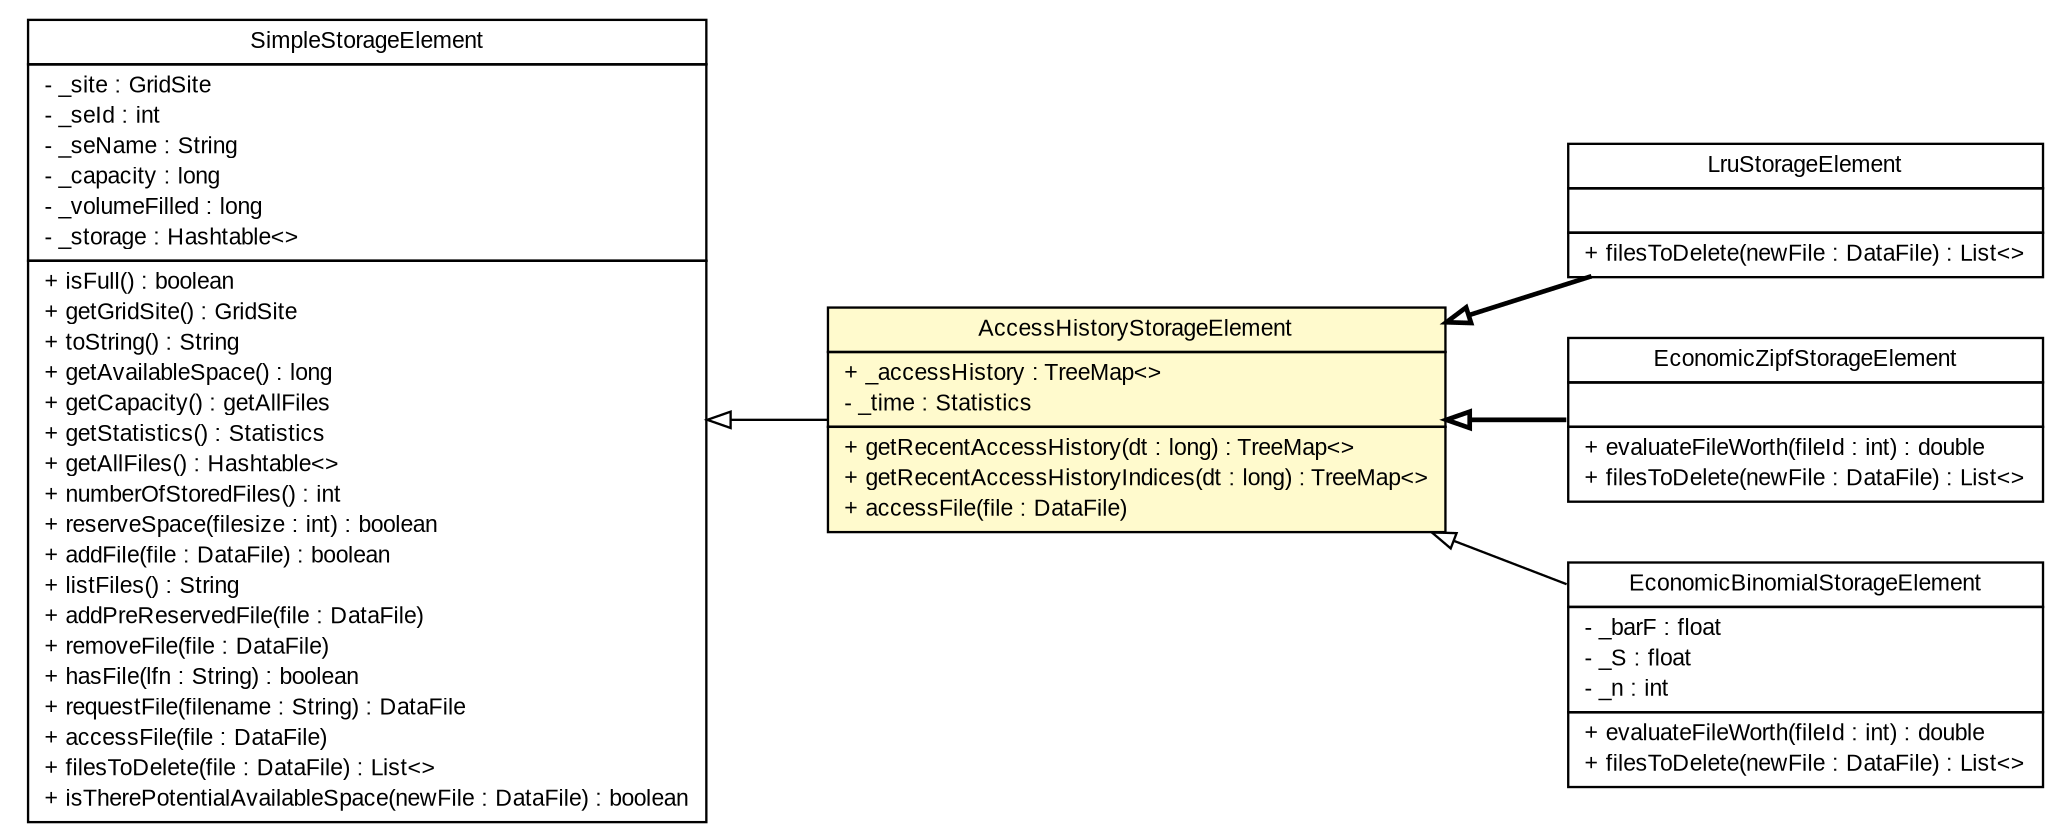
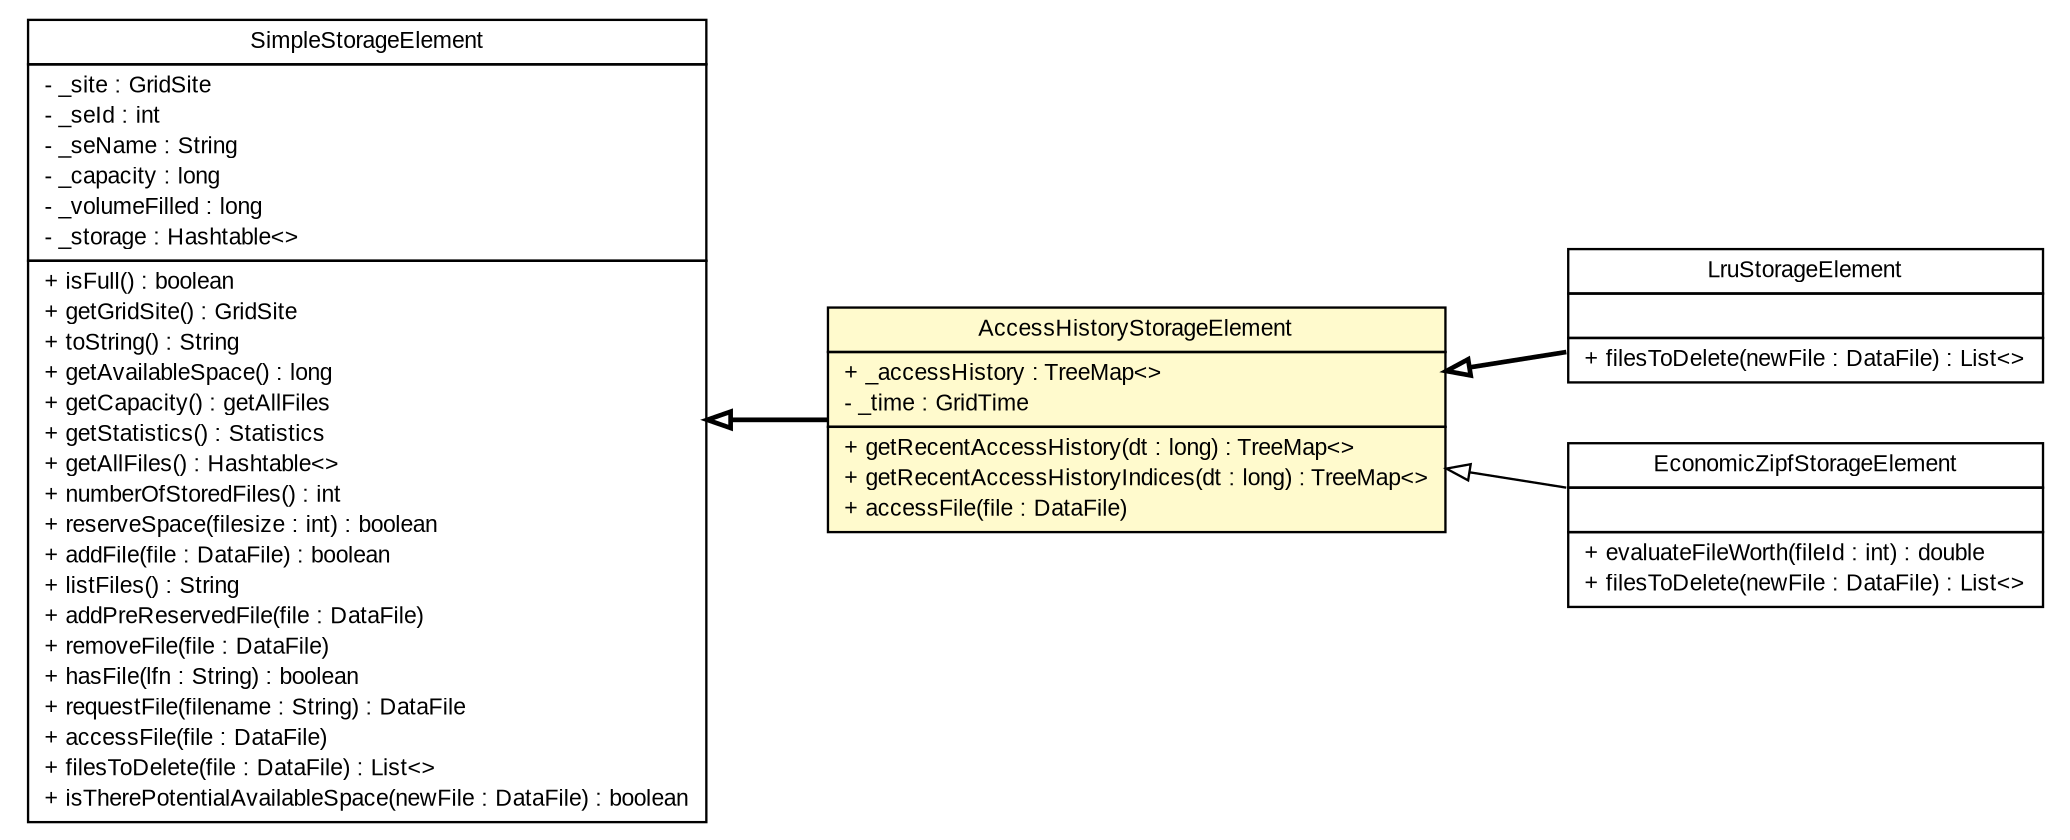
  digraph {
    nodesep=0.25
    rankdir=LR
    ranksep=0.5
    node [fontcolor=black fontname=arial fontsize=10.0 shape=plaintext]
    edge [arrowtail=empty dir=back fontname=arial fontsize=10 headport=p labelfontname=arial labelfontsize=10 style=bold tailport=p]
    n1 [label=<<table title="org.edg.data.replication.optorsim.optor.SimpleStorageElement" border="0" cellborder="1" cellspacing="0" cellpadding="2" port="p" href="./SimpleStorageElement.html"> 		<tr><td><table border="0" cellspacing="0" cellpadding="1"> <tr><td align="center" balign="center"> SimpleStorageElement </td></tr> 		</table></td></tr> 		<tr><td><table border="0" cellspacing="0" cellpadding="1"> <tr><td align="left" balign="left"> - _site : GridSite </td></tr> <tr><td align="left" balign="left"> - _seId : int </td></tr> <tr><td align="left" balign="left"> - _seName : String </td></tr> <tr><td align="left" balign="left"> - _capacity : long </td></tr> <tr><td align="left" balign="left"> - _volumeFilled : long </td></tr> <tr><td align="left" balign="left"> - _storage : Hashtable&lt;&gt; </td></tr> 		</table></td></tr> 		<tr><td><table border="0" cellspacing="0" cellpadding="1"> <tr><td align="left" balign="left"> + isFull() : boolean </td></tr> <tr><td align="left" balign="left"> + getGridSite() : GridSite </td></tr> <tr><td align="left" balign="left"> + toString() : String </td></tr> <tr><td align="left" balign="left"> + getAvailableSpace() : long </td></tr> <tr><td align="left" balign="left"> + getCapacity() : getAllFiles </td></tr> <tr><td align="left" balign="left"> + getStatistics() : Statistics </td></tr> <tr><td align="left" balign="left"> + getAllFiles() : Hashtable&lt;&gt; </td></tr> <tr><td align="left" balign="left"> + numberOfStoredFiles() : int </td></tr> <tr><td align="left" balign="left"> + reserveSpace(filesize : int) : boolean </td></tr> <tr><td align="left" balign="left"> + addFile(file : DataFile) : boolean </td></tr> <tr><td align="left" balign="left"> + listFiles() : String </td></tr> <tr><td align="left" balign="left"> + addPreReservedFile(file : DataFile) </td></tr> <tr><td align="left" balign="left"> + removeFile(file : DataFile) </td></tr> <tr><td align="left" balign="left"> + hasFile(lfn : String) : boolean </td></tr> <tr><td align="left" balign="left"> + requestFile(filename : String) : DataFile </td></tr> <tr><td align="left" balign="left"> + accessFile(file : DataFile) </td></tr> <tr><td align="left" balign="left"> + filesToDelete(file : DataFile) : List&lt;&gt; </td></tr> <tr><td align="left" balign="left"> + isTherePotentialAvailableSpace(newFile : DataFile) : boolean </td></tr> 		</table></td></tr> 		</table>>]
-   n2 [label=<<table title="org.edg.data.replication.optorsim.optor.AccessHistoryStorageElement" border="0" cellborder="1" cellspacing="0" cellpadding="2" port="p" bgcolor="lemonChiffon" href="./AccessHistoryStorageElement.html"> 		<tr><td><table border="0" cellspacing="0" cellpadding="1"> <tr><td align="center" balign="center"> AccessHistoryStorageElement </td></tr> 		</table></td></tr> 		<tr><td><table border="0" cellspacing="0" cellpadding="1"> <tr><td align="left" balign="left"> + _accessHistory : TreeMap&lt;&gt; </td></tr> <tr><td align="left" balign="left"> - _time : Statistics </td></tr> 		</table></td></tr> 		<tr><td><table border="0" cellspacing="0" cellpadding="1"> <tr><td align="left" balign="left"> + getRecentAccessHistory(dt : long) : TreeMap&lt;&gt; </td></tr> <tr><td align="left" balign="left"> + getRecentAccessHistoryIndices(dt : long) : TreeMap&lt;&gt; </td></tr> <tr><td align="left" balign="left"> + accessFile(file : DataFile) </td></tr> 		</table></td></tr> 		</table>>]
+   n2 [label=<<table title="org.edg.data.replication.optorsim.optor.AccessHistoryStorageElement" border="0" cellborder="1" cellspacing="0" cellpadding="2" port="p" bgcolor="lemonChiffon" href="./AccessHistoryStorageElement.html"> 		<tr><td><table border="0" cellspacing="0" cellpadding="1"> <tr><td align="center" balign="center"> AccessHistoryStorageElement </td></tr> 		</table></td></tr> 		<tr><td><table border="0" cellspacing="0" cellpadding="1"> <tr><td align="left" balign="left"> + _accessHistory : TreeMap&lt;&gt; </td></tr> <tr><td align="left" balign="left"> - _time : GridTime </td></tr> 		</table></td></tr> 		<tr><td><table border="0" cellspacing="0" cellpadding="1"> <tr><td align="left" balign="left"> + getRecentAccessHistory(dt : long) : TreeMap&lt;&gt; </td></tr> <tr><td align="left" balign="left"> + getRecentAccessHistoryIndices(dt : long) : TreeMap&lt;&gt; </td></tr> <tr><td align="left" balign="left"> + accessFile(file : DataFile) </td></tr> 		</table></td></tr> 		</table>>]
    n3 [label=<<table title="org.edg.data.replication.optorsim.optor.LruStorageElement" border="0" cellborder="1" cellspacing="0" cellpadding="2" port="p" href="./LruStorageElement.html"> 		<tr><td><table border="0" cellspacing="0" cellpadding="1"> <tr><td align="center" balign="center"> LruStorageElement </td></tr> 		</table></td></tr> 		<tr><td><table border="0" cellspacing="0" cellpadding="1"> <tr><td align="left" balign="left">  </td></tr> 		</table></td></tr> 		<tr><td><table border="0" cellspacing="0" cellpadding="1"> <tr><td align="left" balign="left"> + filesToDelete(newFile : DataFile) : List&lt;&gt; </td></tr> 		</table></td></tr> 		</table>>]
    n4 [label=<<table title="org.edg.data.replication.optorsim.optor.EconomicZipfStorageElement" border="0" cellborder="1" cellspacing="0" cellpadding="2" port="p" href="./EconomicZipfStorageElement.html"> 		<tr><td><table border="0" cellspacing="0" cellpadding="1"> <tr><td align="center" balign="center"> EconomicZipfStorageElement </td></tr> 		</table></td></tr> 		<tr><td><table border="0" cellspacing="0" cellpadding="1"> <tr><td align="left" balign="left">  </td></tr> 		</table></td></tr> 		<tr><td><table border="0" cellspacing="0" cellpadding="1"> <tr><td align="left" balign="left"> + evaluateFileWorth(fileId : int) : double </td></tr> <tr><td align="left" balign="left"> + filesToDelete(newFile : DataFile) : List&lt;&gt; </td></tr> 		</table></td></tr> 		</table>>]
-   n5 [label=<<table title="org.edg.data.replication.optorsim.optor.EconomicBinomialStorageElement" border="0" cellborder="1" cellspacing="0" cellpadding="2" port="p" href="./EconomicBinomialStorageElement.html"> 		<tr><td><table border="0" cellspacing="0" cellpadding="1"> <tr><td align="center" balign="center"> EconomicBinomialStorageElement </td></tr> 		</table></td></tr> 		<tr><td><table border="0" cellspacing="0" cellpadding="1"> <tr><td align="left" balign="left"> - _barF : float </td></tr> <tr><td align="left" balign="left"> - _S : float </td></tr> <tr><td align="left" balign="left"> - _n : int </td></tr> 		</table></td></tr> 		<tr><td><table border="0" cellspacing="0" cellpadding="1"> <tr><td align="left" balign="left"> + evaluateFileWorth(fileId : int) : double </td></tr> <tr><td align="left" balign="left"> + filesToDelete(newFile : DataFile) : List&lt;&gt; </td></tr> 		</table></td></tr> 		</table>>]
-   n1 -> n2 [style=solid]
+   n1 -> n2
    n2 -> n3
-   n2 -> n4
-   n2 -> n5 [style=solid]
+   n2 -> n4 [style=solid]
  }
